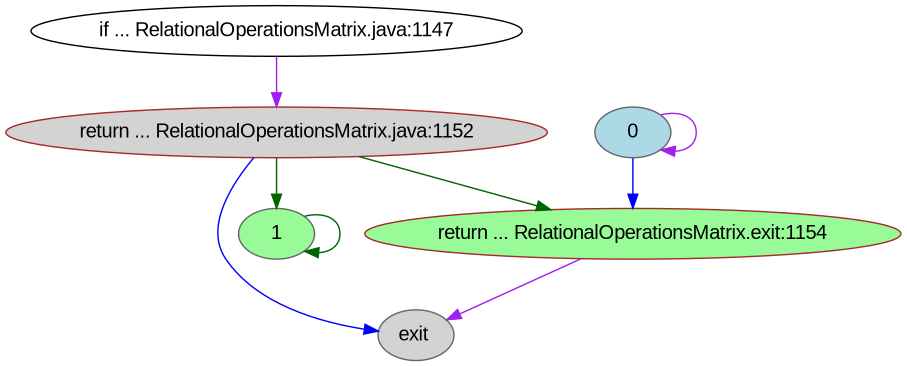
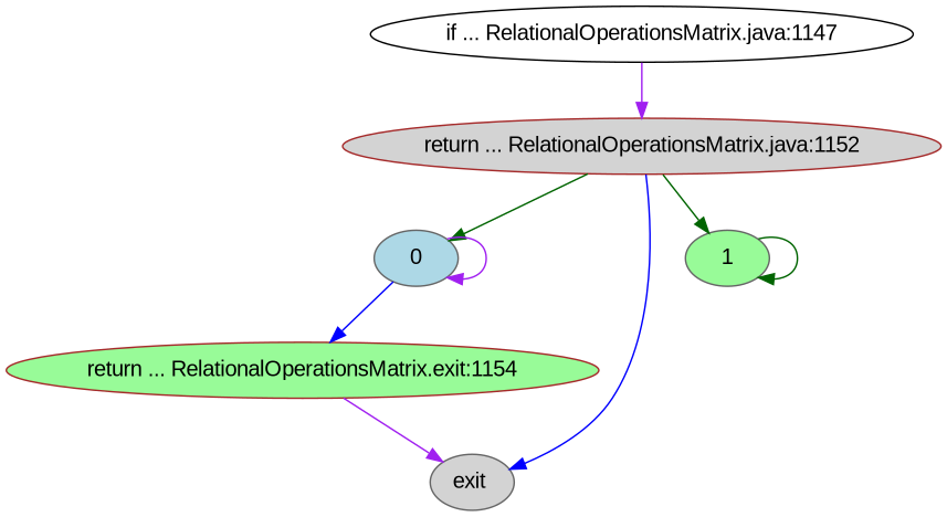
  strict digraph {
    fontname="Liberation Sans"
    node [color=gray40 fillcolor=lightgrey fontname="Liberation Sans" style=filled]
    edge [color=purple fontname="Liberation Sans"]
    "if ... RelationalOperationsMatrix.java:1147" [color=black fillcolor=white]
    "return ... RelationalOperationsMatrix.java:1152" [color=brown]
    0 [fillcolor=lightblue]
    "exit "
    1 [fillcolor=palegreen]
    n6 [color=brown fillcolor=palegreen label="return ... RelationalOperationsMatrix.exit:1154"]
    "if ... RelationalOperationsMatrix.java:1147" -> "return ... RelationalOperationsMatrix.java:1152"
-   "return ... RelationalOperationsMatrix.java:1152" -> n6 [color=darkgreen]
+   "return ... RelationalOperationsMatrix.java:1152" -> 0 [color=darkgreen]
    "return ... RelationalOperationsMatrix.java:1152" -> "exit " [color=blue]
    "return ... RelationalOperationsMatrix.java:1152" -> 1 [color=darkgreen]
    0 -> 0
    0 -> n6 [color=blue]
    1 -> 1 [color=darkgreen]
    n6 -> "exit "
  }
